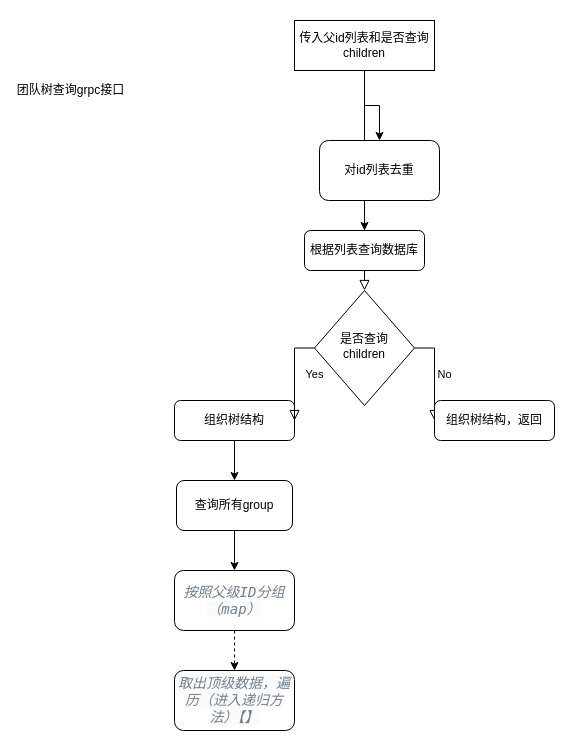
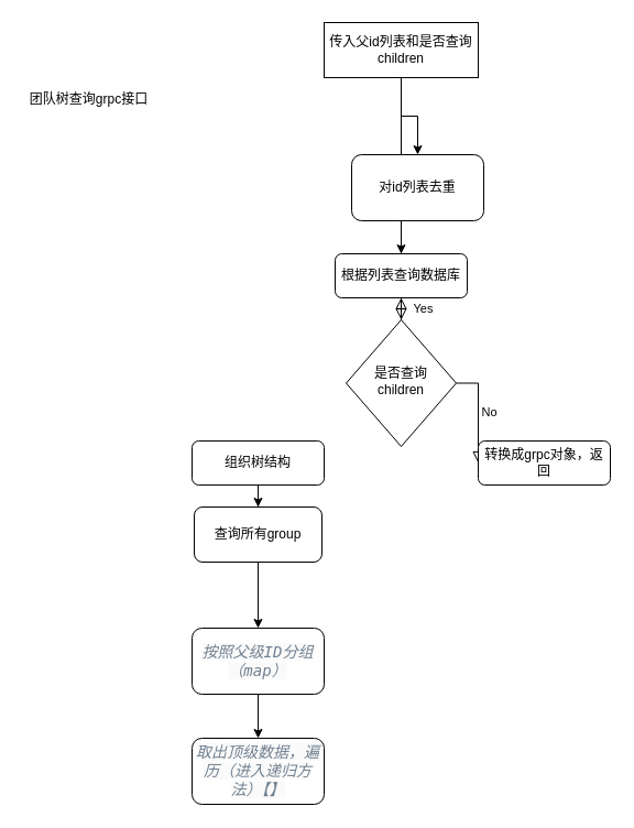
  <mxCell id="0" />
  <mxCell id="1" parent="0" />
  <mxCell id="2" value="" style="rounded=0;html=1;jettySize=auto;orthogonalLoop=1;fontSize=11;endArrow=block;endFill=0;endSize=8;strokeWidth=1;shadow=0;labelBackgroundColor=none;edgeStyle=orthogonalEdgeStyle;" parent="1" source="4" target="6" edge="1"><mxGeometry relative="1" as="geometry"><Array as="points"><mxPoint x="364" y="140" /><mxPoint x="364" y="140" /></Array></mxGeometry></mxCell>
  <mxCell id="3" style="edgeStyle=orthogonalEdgeStyle;rounded=0;orthogonalLoop=1;jettySize=auto;html=1;entryX=0.5;entryY=0;entryDx=0;entryDy=0;" parent="1" source="4" target="10" edge="1"><mxGeometry relative="1" as="geometry" /></mxCell>
  <mxCell id="4" value="传入父id列表和是否查询children&lt;br&gt;" style="whiteSpace=wrap;html=1;fontSize=12;glass=0;strokeWidth=1;shadow=0;rounded=0;" parent="1" vertex="1"><mxGeometry x="294" y="20" width="140" height="50" as="geometry" /></mxCell>
  <mxCell id="5" value="No" style="edgeStyle=orthogonalEdgeStyle;rounded=0;html=1;jettySize=auto;orthogonalLoop=1;fontSize=11;endArrow=block;endFill=0;endSize=8;strokeWidth=1;shadow=0;labelBackgroundColor=none;" parent="1" source="6" target="7" edge="1"><mxGeometry y="10" relative="1" as="geometry"><mxPoint as="offset" /></mxGeometry></mxCell>
  <mxCell id="6" value="是否查询children" style="rhombus;whiteSpace=wrap;html=1;shadow=0;fontFamily=Helvetica;fontSize=12;align=center;strokeWidth=1;spacing=6;spacingTop=-4;" parent="1" vertex="1"><mxGeometry x="314" y="290" width="100" height="115" as="geometry" /></mxCell>
- <mxCell id="7" value="组织树结构，返回" style="rounded=1;whiteSpace=wrap;html=1;fontSize=12;glass=0;strokeWidth=1;shadow=0;" parent="1" vertex="1"><mxGeometry x="434" y="400" width="120" height="40" as="geometry" /></mxCell>
- <mxCell id="8" value="团队树查询grpc接口&lt;br&gt;" style="text;html=1;align=center;verticalAlign=middle;resizable=0;points=[];autosize=1;" parent="1" vertex="1"><mxGeometry x="10" y="80" width="120" height="20" as="geometry" /></mxCell>
+ <mxCell id="7" value="转换成grpc对象，返回" style="rounded=1;whiteSpace=wrap;html=1;fontSize=12;glass=0;strokeWidth=1;shadow=0;" parent="1" vertex="1"><mxGeometry x="434" y="400" width="120" height="40" as="geometry" /></mxCell>
+ <mxCell id="8" value="团队树查询grpc接口&lt;br&gt;" style="text;html=1;align=center;verticalAlign=middle;resizable=0;points=[];autosize=1;" parent="1" vertex="1"><mxGeometry x="20" width="120" height="20" as="geometry" y="80" /></mxCell>
  <mxCell id="9" style="edgeStyle=orthogonalEdgeStyle;rounded=0;orthogonalLoop=1;jettySize=auto;html=1;exitX=0.5;exitY=1;exitDx=0;exitDy=0;entryX=0.5;entryY=0;entryDx=0;entryDy=0;" parent="1" source="10" target="14" edge="1"><mxGeometry relative="1" as="geometry" /></mxCell>
  <mxCell id="10" value="对id列表去重" style="rounded=1;whiteSpace=wrap;html=1;" parent="1" vertex="1"><mxGeometry x="319" y="140" width="120" height="60" as="geometry" /></mxCell>
  <mxCell id="11" value="" style="edgeStyle=orthogonalEdgeStyle;rounded=0;orthogonalLoop=1;jettySize=auto;html=1;" parent="1" source="12" target="16" edge="1"><mxGeometry relative="1" as="geometry" /></mxCell>
  <mxCell id="12" value="组织树结构" style="rounded=1;whiteSpace=wrap;html=1;fontSize=12;glass=0;strokeWidth=1;shadow=0;" parent="1" vertex="1"><mxGeometry x="174" y="400" width="120" height="40" as="geometry" /></mxCell>
- <mxCell id="13" value="Yes" style="rounded=0;html=1;jettySize=auto;orthogonalLoop=1;fontSize=11;endArrow=block;endFill=0;endSize=8;strokeWidth=1;shadow=0;labelBackgroundColor=none;edgeStyle=orthogonalEdgeStyle;" parent="1" source="6" target="12" edge="1"><mxGeometry y="20" relative="1" as="geometry"><mxPoint as="offset" /><mxPoint x="314" y="280" as="sourcePoint" /><mxPoint x="234" y="330" as="targetPoint" /></mxGeometry></mxCell>
+ <mxCell id="13" value="Yes" style="rounded=0;html=1;jettySize=auto;orthogonalLoop=1;fontSize=11;endArrow=block;endFill=0;endSize=8;strokeWidth=1;shadow=0;labelBackgroundColor=none;edgeStyle=orthogonalEdgeStyle;" parent="1" source="6" target="14" edge="1"><mxGeometry y="20" relative="1" as="geometry"><mxPoint as="offset" /><mxPoint x="314" y="280" as="sourcePoint" /><mxPoint x="234" y="330" as="targetPoint" /></mxGeometry></mxCell>
  <mxCell id="14" value="根据列表查询数据库" style="rounded=1;whiteSpace=wrap;html=1;fontSize=12;glass=0;strokeWidth=1;shadow=0;" parent="1" vertex="1"><mxGeometry x="304" y="230" width="120" height="40" as="geometry" /></mxCell>
  <mxCell id="15" value="" style="edgeStyle=orthogonalEdgeStyle;rounded=0;orthogonalLoop=1;jettySize=auto;html=1;" parent="1" source="16" target="18" edge="1"><mxGeometry relative="1" as="geometry" /></mxCell>
- <mxCell id="16" value="查询所有group" style="whiteSpace=wrap;html=1;rounded=1;shadow=0;strokeWidth=1;glass=0;" parent="1" vertex="1"><mxGeometry x="176" y="480" width="116" height="50" as="geometry" /></mxCell>
- <mxCell id="17" value="" style="edgeStyle=orthogonalEdgeStyle;rounded=0;orthogonalLoop=1;jettySize=auto;html=1;dashed=1;" parent="1" source="18" target="19" edge="1"><mxGeometry relative="1" as="geometry" /></mxCell>
+ <mxCell id="16" value="查询所有group" style="whiteSpace=wrap;html=1;rounded=1;shadow=0;strokeWidth=1;glass=0;" parent="1" vertex="1"><mxGeometry x="176" y="460" width="116" height="50" as="geometry" /></mxCell>
+ <mxCell id="17" value="" style="edgeStyle=orthogonalEdgeStyle;rounded=0;orthogonalLoop=1;jettySize=auto;html=1;" parent="1" source="18" target="19" edge="1"><mxGeometry relative="1" as="geometry" /></mxCell>
  <mxCell id="18" value="&lt;span style=&quot;color: rgb(112 , 128 , 144) ; font-family: &amp;#34;source code pro&amp;#34; , &amp;#34;dejavu sans mono&amp;#34; , &amp;#34;ubuntu mono&amp;#34; , &amp;#34;anonymous pro&amp;#34; , &amp;#34;droid sans mono&amp;#34; , &amp;#34;menlo&amp;#34; , &amp;#34;monaco&amp;#34; , &amp;#34;consolas&amp;#34; , &amp;#34;inconsolata&amp;#34; , &amp;#34;courier&amp;#34; , &amp;#34;pingfang sc&amp;#34; , &amp;#34;microsoft yahei&amp;#34; , sans-serif ; font-size: 14px ; font-style: italic ; background-color: rgb(250 , 250 , 250)&quot;&gt;按照父级ID分组（map）&lt;/span&gt;" style="whiteSpace=wrap;html=1;rounded=1;shadow=0;strokeWidth=1;glass=0;" parent="1" vertex="1"><mxGeometry x="174" y="570" width="120" height="60" as="geometry" /></mxCell>
  <mxCell id="19" value="&lt;span style=&quot;color: rgb(112 , 128 , 144) ; font-family: &amp;#34;source code pro&amp;#34; , &amp;#34;dejavu sans mono&amp;#34; , &amp;#34;ubuntu mono&amp;#34; , &amp;#34;anonymous pro&amp;#34; , &amp;#34;droid sans mono&amp;#34; , &amp;#34;menlo&amp;#34; , &amp;#34;monaco&amp;#34; , &amp;#34;consolas&amp;#34; , &amp;#34;inconsolata&amp;#34; , &amp;#34;courier&amp;#34; , &amp;#34;pingfang sc&amp;#34; , &amp;#34;microsoft yahei&amp;#34; , sans-serif ; font-size: 14px ; font-style: italic ; background-color: rgb(250 , 250 , 250)&quot;&gt;取出顶级数据，遍历（进入递归方法）【】&lt;/span&gt;" style="whiteSpace=wrap;html=1;rounded=1;shadow=0;strokeWidth=1;glass=0;" parent="1" vertex="1"><mxGeometry x="174" y="670" width="120" height="60" as="geometry" /></mxCell>
